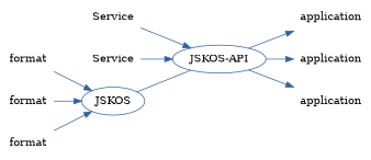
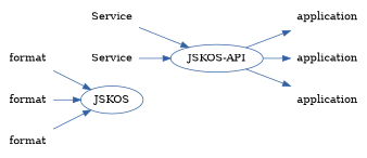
  digraph {
    rankdir=LR
    node [shape=plaintext]
    edge [color="#3161a3"]
    JSKOS [color="#3161a3" shape=ellipse]
    format
    n3 [color="#3161a3" label="JSKOS-API" shape=ellipse]
    n4 [label=format]
    n5 [label=format]
    application
    n7 [label=application]
    n8 [label=application]
    Service
    n10 [label=Service]
-   JSKOS -> n3 [arrowhead=none arrowtail=none dir=both]
    format -> JSKOS
    n3 -> application
    n3 -> n7
    n3 -> n8
    n4 -> JSKOS
    n5 -> JSKOS
    Service -> n3
    n10 -> n3
  }
